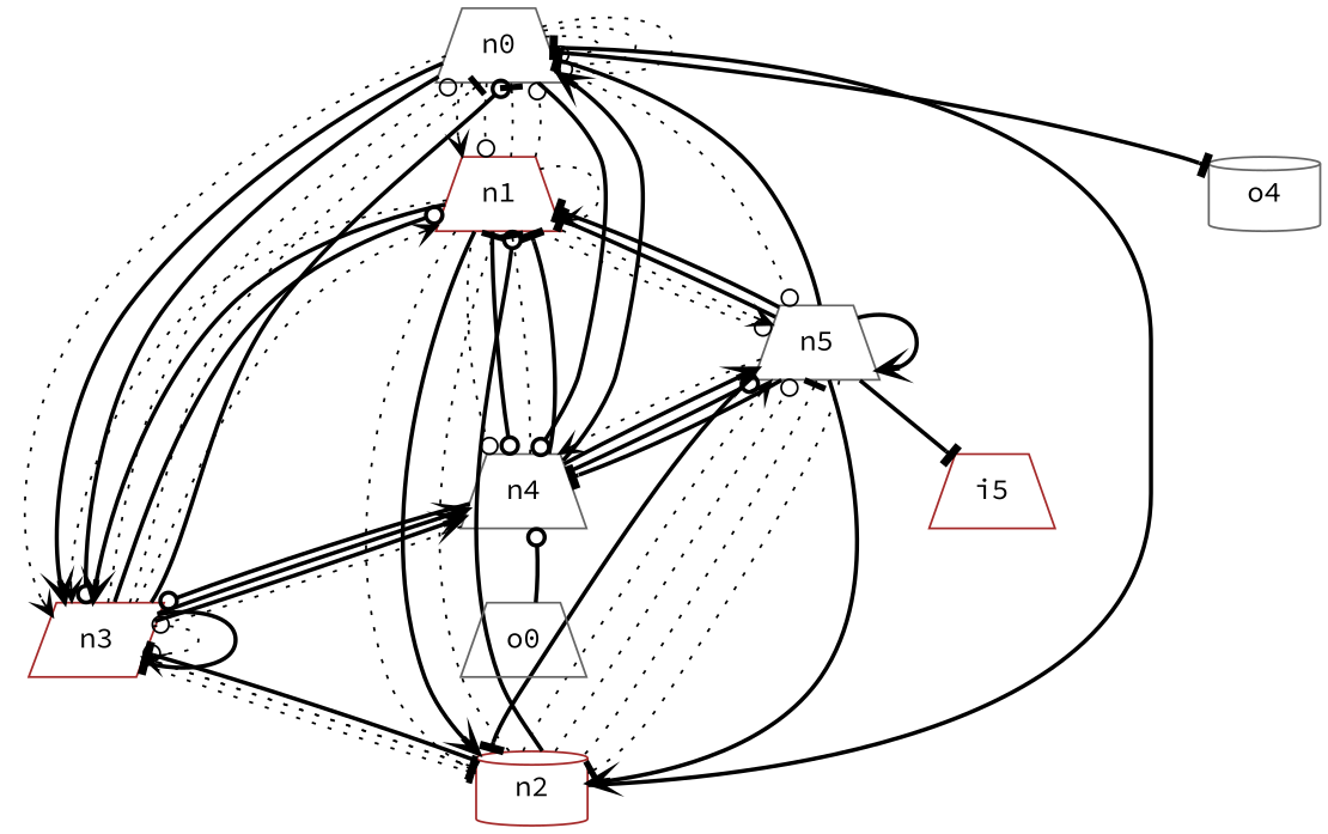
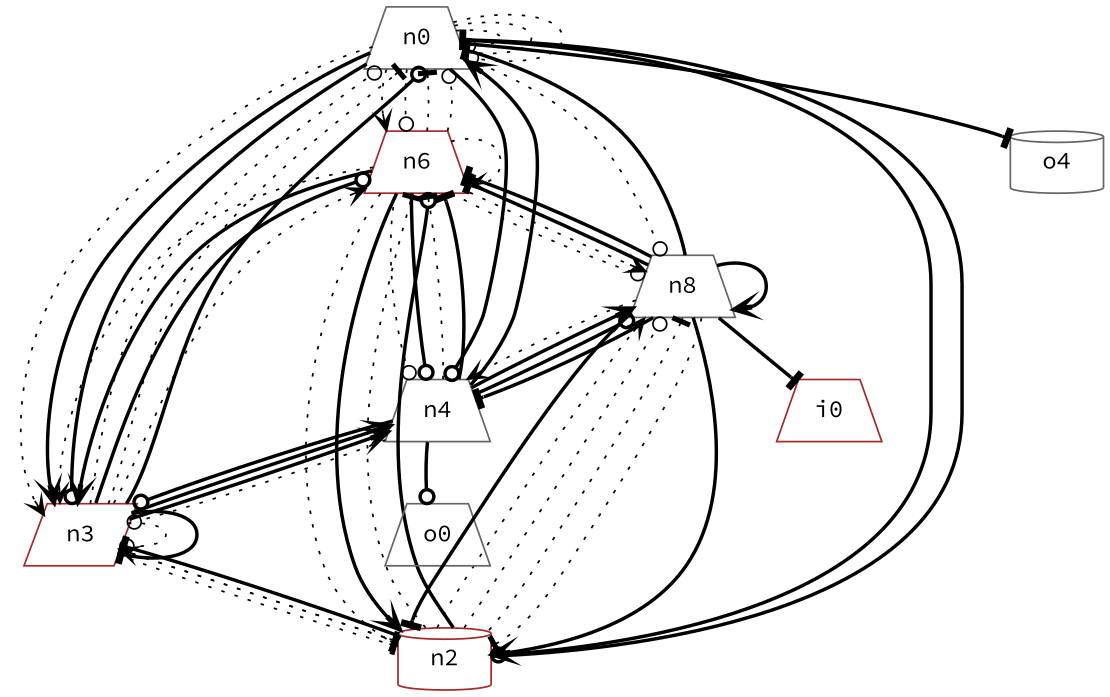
  digraph {
    fontname="Source Code Pro"
    node [color=gray40 fontname="Source Code Pro" shape=trapezium]
    edge [arrowhead=odot fontname="Source Code Pro" style=dotted]
    n1 [label=n0]
-   n2 [color=brown label=n1]
+   n2 [color=brown label=n6]
    n3 [color=brown label=n2 shape=cylinder]
    n4 [color=brown label=n3 shape=parallelogram]
    n5 [label=n4]
-   n6 [label=n5]
+   n6 [label=n8]
    n7 [label=o4 shape=cylinder]
    n8 [label=o0]
-   n9 [color=brown label=i5]
+   n9 [color=brown label=i0]
    n1 -> n1
    n1 -> n1 [arrowhead=tee]
    n1 -> n1
    n1 -> n2 [arrowhead=vee]
    n1 -> n2
+   n1 -> n3 [style=bold]
    n1 -> n4 [arrowhead=vee]
    n1 -> n4 [arrowhead=vee style=bold]
    n1 -> n4 [style=bold]
    n1 -> n5 [style=bold]
    n1 -> n6
    n1 -> n7 [arrowhead=tee style=bold]
    n2 -> n1 [arrowhead=tee]
    n2 -> n1
    n2 -> n2 [arrowhead=vee]
    n2 -> n3 [arrowhead=tee]
    n2 -> n3 [arrowhead=vee style=bold]
    n2 -> n4 [arrowhead=vee]
    n2 -> n4 [arrowhead=vee style=bold]
    n2 -> n5
    n2 -> n5 [style=bold]
    n2 -> n6
    n2 -> n6 [arrowhead=vee]
    n3 -> n1 [arrowhead=tee style=bold]
    n3 -> n2 [arrowhead=tee]
    n3 -> n2 [style=bold]
    n3 -> n4 [arrowhead=vee]
    n3 -> n4 [arrowhead=tee style=bold]
    n3 -> n6 [arrowhead=vee]
    n3 -> n6
    n3 -> n6 [arrowhead=tee]
    n4 -> n1
    n4 -> n1 [arrowhead=tee]
    n4 -> n1 [style=bold]
    n4 -> n2 [style=bold]
    n4 -> n2 [arrowhead=vee]
    n4 -> n3 [arrowhead=tee]
    n4 -> n3 [arrowhead=tee]
    n4 -> n4
    n4 -> n4 [arrowhead=tee style=bold]
    n4 -> n5 [arrowhead=vee style=bold]
    n4 -> n5 [arrowhead=vee style=bold]
    n5 -> n1 [arrowhead=vee style=bold]
    n5 -> n2 [arrowhead=tee]
    n5 -> n2 [arrowhead=tee style=bold]
    n5 -> n4 [style=bold]
    n5 -> n4
    n5 -> n6 [arrowhead=vee style=bold]
    n5 -> n6 [style=bold]
-   n8 -> n5 [style=bold]
+   n5 -> n8 [style=bold]
    n6 -> n1 [arrowhead=tee style=bold]
    n6 -> n2 [arrowhead=tee style=bold]
    n6 -> n2 [arrowhead=tee style=bold]
    n6 -> n3 [arrowhead=vee style=bold]
    n6 -> n3 [arrowhead=tee style=bold]
    n6 -> n3 [arrowhead=tee]
    n6 -> n5 [arrowhead=vee]
    n6 -> n5 [arrowhead=tee style=bold]
    n6 -> n6 [arrowhead=vee style=bold]
    n6 -> n9 [arrowhead=tee style=bold]
  }
